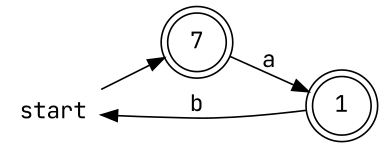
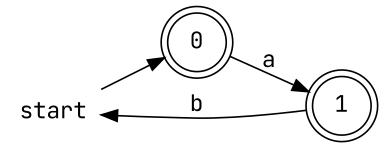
  digraph {
    fontname="JetBrains Mono"
    rankdir=LR
    node [fontname="JetBrains Mono" shape=doublecircle]
    edge [fontname="JetBrains Mono"]
    start [shape=none]
-   0 [label=7]
+   0
    1
    start -> 0
    0 -> 1 [label=a]
    1 -> start [label=b]
  }
